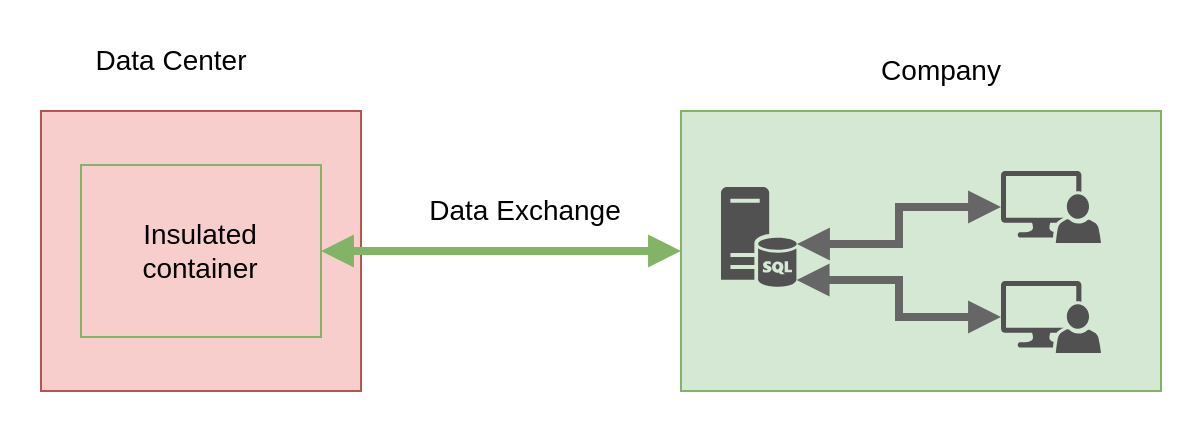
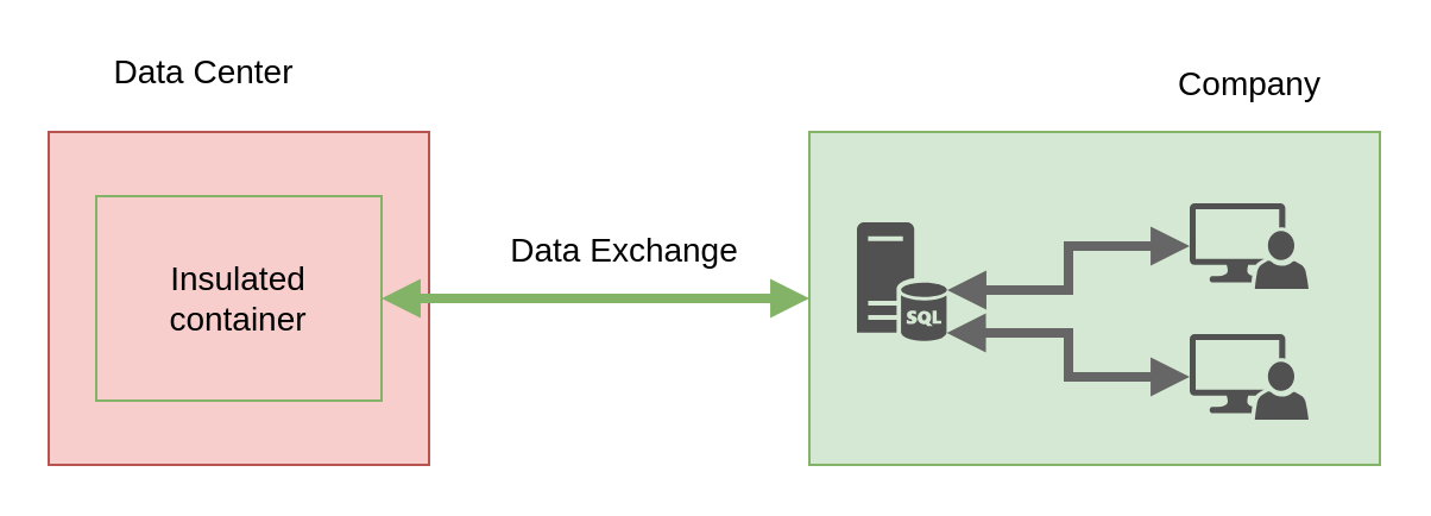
  <mxCell id="0" />
  <mxCell id="1" parent="0" />
  <mxCell id="2" value="" style="rounded=0;whiteSpace=wrap;html=1;fillColor=#f8cecc;strokeColor=#b85450;" vertex="1" parent="1"><mxGeometry x="20" y="55" width="160" height="140" as="geometry" /></mxCell>
  <mxCell id="3" value="Data Center" style="text;html=1;align=center;verticalAlign=middle;resizable=0;points=[];autosize=1;fontSize=14;" vertex="1" parent="1"><mxGeometry x="40" y="20" width="90" height="20" as="geometry" /></mxCell>
  <mxCell id="4" value="" style="rounded=0;whiteSpace=wrap;html=1;fillColor=#d5e8d4;strokeColor=#82b366;" vertex="1" parent="1"><mxGeometry x="340" y="55" width="240" height="140" as="geometry" /></mxCell>
- <mxCell id="5" value="Company" style="text;html=1;align=center;verticalAlign=middle;resizable=0;points=[];autosize=1;fontSize=14;" vertex="1" parent="1"><mxGeometry x="430" y="25" width="80" height="20" as="geometry" /></mxCell>
+ <mxCell id="5" value="Company" style="text;html=1;align=center;verticalAlign=middle;resizable=0;points=[];autosize=1;fontSize=14;" vertex="1" parent="1"><mxGeometry x="485" y="25" width="80" height="20" as="geometry" /></mxCell>
  <mxCell id="6" value="Data Exchange" style="edgeStyle=orthogonalEdgeStyle;rounded=0;orthogonalLoop=1;jettySize=auto;html=1;exitX=1;exitY=0.5;exitDx=0;exitDy=0;fontSize=14;fillColor=#d5e8d4;strokeColor=#82b366;strokeWidth=4;endArrow=block;endFill=1;startArrow=block;startFill=1;entryX=0;entryY=0.5;entryDx=0;entryDy=0;" edge="1" parent="1" source="7" target="4"><mxGeometry x="0.13" y="20" relative="1" as="geometry"><mxPoint x="270" y="145" as="targetPoint" /><Array as="points" /><mxPoint as="offset" /></mxGeometry></mxCell>
  <mxCell id="7" value="Insulated container" style="rounded=0;whiteSpace=wrap;html=1;fontSize=14;fillColor=#f8cecc;strokeColor=#82b366;" vertex="1" parent="1"><mxGeometry x="40" y="82" width="120" height="86" as="geometry" /></mxCell>
  <mxCell id="8" value="" style="pointerEvents=1;shadow=0;dashed=0;html=1;strokeColor=none;labelPosition=center;verticalLabelPosition=bottom;verticalAlign=top;align=center;fillColor=#515151;shape=mxgraph.mscae.system_center.admin_console;fontSize=14;" vertex="1" parent="1"><mxGeometry x="500" y="85" width="50" height="36" as="geometry" /></mxCell>
  <mxCell id="9" value="" style="pointerEvents=1;shadow=0;dashed=0;html=1;strokeColor=none;labelPosition=center;verticalLabelPosition=bottom;verticalAlign=top;align=center;fillColor=#515151;shape=mxgraph.mscae.system_center.admin_console;fontSize=14;" vertex="1" parent="1"><mxGeometry x="500" y="140" width="50" height="36" as="geometry" /></mxCell>
  <mxCell id="10" style="edgeStyle=orthogonalEdgeStyle;rounded=0;comic=0;jumpStyle=none;orthogonalLoop=1;jettySize=auto;html=1;exitX=1;exitY=0.57;exitDx=0;exitDy=0;exitPerimeter=0;entryX=0;entryY=0.5;entryDx=0;entryDy=0;entryPerimeter=0;shadow=0;startArrow=block;startFill=1;endArrow=block;endFill=1;strokeWidth=4;fontSize=14;strokeColor=#666666;fillColor=#f5f5f5;" edge="1" parent="1" source="12" target="8"><mxGeometry relative="1" as="geometry" /></mxCell>
  <mxCell id="11" style="edgeStyle=orthogonalEdgeStyle;rounded=0;comic=0;jumpStyle=none;orthogonalLoop=1;jettySize=auto;html=1;exitX=0.995;exitY=0.93;exitDx=0;exitDy=0;exitPerimeter=0;entryX=0;entryY=0.5;entryDx=0;entryDy=0;entryPerimeter=0;shadow=0;startArrow=block;startFill=1;endArrow=block;endFill=1;strokeWidth=4;fontSize=14;fillColor=#f5f5f5;strokeColor=#666666;" edge="1" parent="1" source="12" target="9"><mxGeometry relative="1" as="geometry" /></mxCell>
  <mxCell id="12" value="" style="pointerEvents=1;shadow=0;dashed=0;html=1;strokeColor=none;labelPosition=center;verticalLabelPosition=bottom;verticalAlign=top;align=center;fillColor=#515151;shape=mxgraph.mscae.system_center.central_administration_site_sql;fontSize=14;" vertex="1" parent="1"><mxGeometry x="360" y="93" width="38" height="50" as="geometry" /></mxCell>
